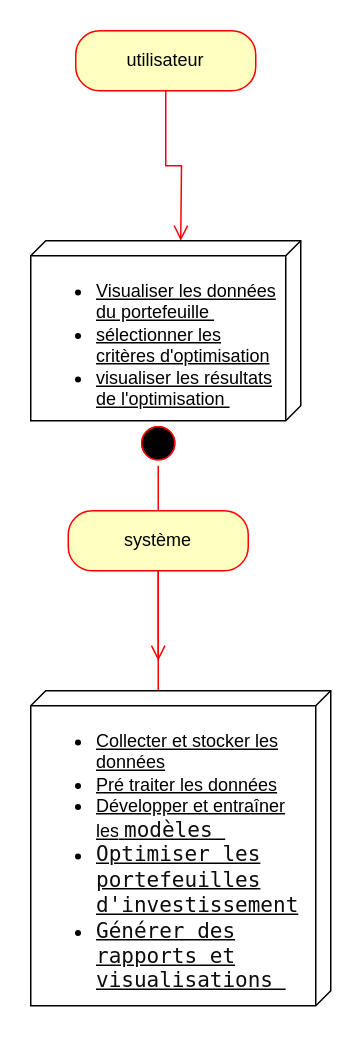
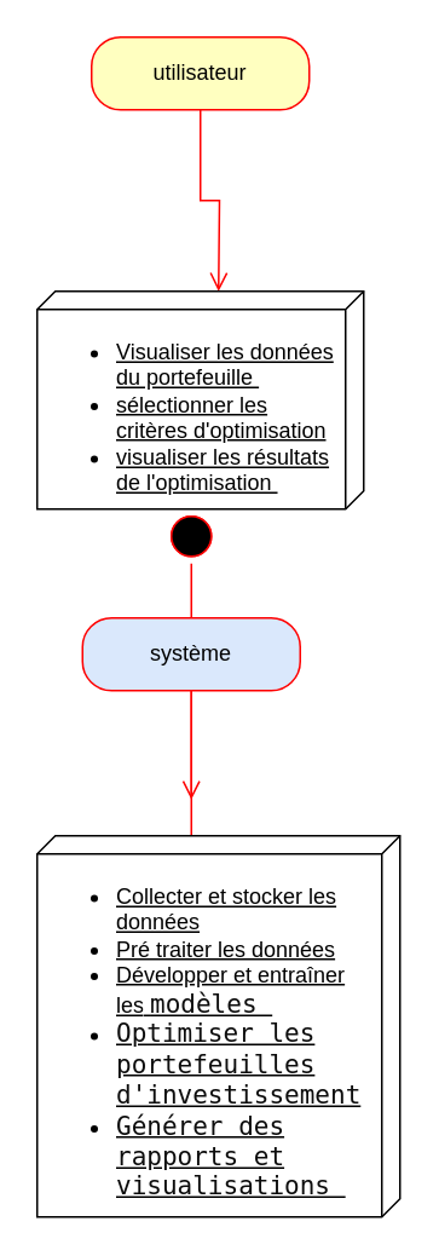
  <mxCell id="0" />
  <mxCell id="1" parent="0" />
  <mxCell id="2" value="utilisateur" style="rounded=1;whiteSpace=wrap;html=1;arcSize=40;fontColor=#000000;fillColor=#ffffc0;strokeColor=#ff0000;" parent="1" vertex="1"><mxGeometry x="50" y="20" width="120" height="40" as="geometry" /></mxCell>
  <mxCell id="3" value="" style="edgeStyle=orthogonalEdgeStyle;html=1;verticalAlign=bottom;endArrow=open;endSize=8;strokeColor=#ff0000;rounded=0;" parent="1" source="2" edge="1"><mxGeometry relative="1" as="geometry"><mxPoint x="120" y="160" as="targetPoint" /></mxGeometry></mxCell>
  <mxCell id="4" value="&lt;ul&gt;&lt;li&gt;Visualiser les données du portefeuille&amp;nbsp;&lt;/li&gt;&lt;li&gt;sélectionner les critères d'optimisation&lt;/li&gt;&lt;li&gt;visualiser les résultats de l'optimisation&amp;nbsp;&lt;/li&gt;&lt;/ul&gt;" style="verticalAlign=top;align=left;spacingTop=8;spacingLeft=2;spacingRight=12;shape=cube;size=10;direction=south;fontStyle=4;html=1;whiteSpace=wrap;" parent="1" vertex="1"><mxGeometry x="20" y="160" width="180" height="120" as="geometry" /></mxCell>
  <mxCell id="5" value="" style="ellipse;html=1;shape=startState;fillColor=#000000;strokeColor=#ff0000;" parent="1" vertex="1"><mxGeometry x="90" y="280" width="30" height="30" as="geometry" /></mxCell>
  <mxCell id="6" value="" style="edgeStyle=orthogonalEdgeStyle;html=1;verticalAlign=bottom;endArrow=open;endSize=8;strokeColor=#ff0000;rounded=0;exitX=0.5;exitY=1;exitDx=0;exitDy=0;" parent="1" source="7" edge="1"><mxGeometry relative="1" as="geometry"><mxPoint x="105" y="440" as="targetPoint" /><mxPoint x="90" y="320" as="sourcePoint" /><Array as="points"><mxPoint x="105" y="430" /></Array></mxGeometry></mxCell>
  <mxCell id="7" value="" style="ellipse;html=1;shape=startState;fillColor=#000000;strokeColor=#ff0000;" parent="1" vertex="1"><mxGeometry x="90" y="280" width="30" height="30" as="geometry" /></mxCell>
- <mxCell id="8" value="système" style="rounded=1;whiteSpace=wrap;html=1;arcSize=40;fontColor=#000000;fillColor=#ffffc0;strokeColor=#ff0000;" parent="1" vertex="1"><mxGeometry x="45" y="340" width="120" height="40" as="geometry" /></mxCell>
+ <mxCell id="8" value="système" style="rounded=1;whiteSpace=wrap;html=1;arcSize=40;fontColor=#000000;fillColor=#dae8fc;strokeColor=#ff0000;" parent="1" vertex="1"><mxGeometry x="45" y="340" width="120" height="40" as="geometry" /></mxCell>
  <mxCell id="9" value="" style="edgeStyle=orthogonalEdgeStyle;html=1;verticalAlign=bottom;endArrow=open;endSize=8;strokeColor=#ff0000;rounded=0;" parent="1" source="8" edge="1"><mxGeometry relative="1" as="geometry"><mxPoint x="120" y="590" as="targetPoint" /><Array as="points"><mxPoint x="105" y="590" /></Array></mxGeometry></mxCell>
  <mxCell id="10" value="&lt;ul&gt;&lt;li&gt;Collecter et stocker les données  &lt;br&gt;&lt;/li&gt;&lt;li&gt;Pré traiter les données&lt;br&gt;&lt;/li&gt;&lt;li&gt; Développer et entraîner les&lt;span style=&quot;background-color: rgb(255, 255, 255);&quot;&gt; &lt;font color=&quot;#0d0d0d&quot;&gt;&lt;font face=&quot;Söhne Mono, Monaco, Andale Mono, Ubuntu Mono, monospace&quot;&gt;&lt;span style=&quot;font-size: 14px;&quot;&gt;modèles&amp;nbsp;&lt;/span&gt;&lt;/font&gt;&lt;br&gt;&lt;/font&gt;&lt;/span&gt;&lt;/li&gt;&lt;li&gt;&lt;font face=&quot;Söhne Mono, Monaco, Andale Mono, Ubuntu Mono, monospace&quot;&gt;&lt;span style=&quot;font-size: 14px;&quot;&gt;&lt;span style=&quot;background-color: rgb(255, 255, 255);&quot;&gt;&lt;font color=&quot;#0d0d0d&quot;&gt;Optimiser les portefeuilles d'investissement&lt;/font&gt;&lt;/span&gt;&lt;br&gt;&lt;/span&gt;&lt;/font&gt;&lt;/li&gt;&lt;li&gt;&lt;font face=&quot;Söhne Mono, Monaco, Andale Mono, Ubuntu Mono, monospace&quot;&gt;&lt;span style=&quot;font-size: 14px;&quot;&gt;&lt;span style=&quot;background-color: rgb(255, 255, 255);&quot;&gt;&lt;font color=&quot;#0d0d0d&quot;&gt;Générer des rapports et visualisations&amp;nbsp;&lt;br&gt;&lt;/font&gt;&lt;/span&gt;&lt;/span&gt;&lt;/font&gt;&lt;/li&gt;&lt;/ul&gt;" style="verticalAlign=top;align=left;spacingTop=8;spacingLeft=2;spacingRight=12;shape=cube;size=10;direction=south;fontStyle=4;html=1;whiteSpace=wrap;" parent="1" vertex="1"><mxGeometry x="20" y="460" width="200" height="210" as="geometry" /></mxCell>
